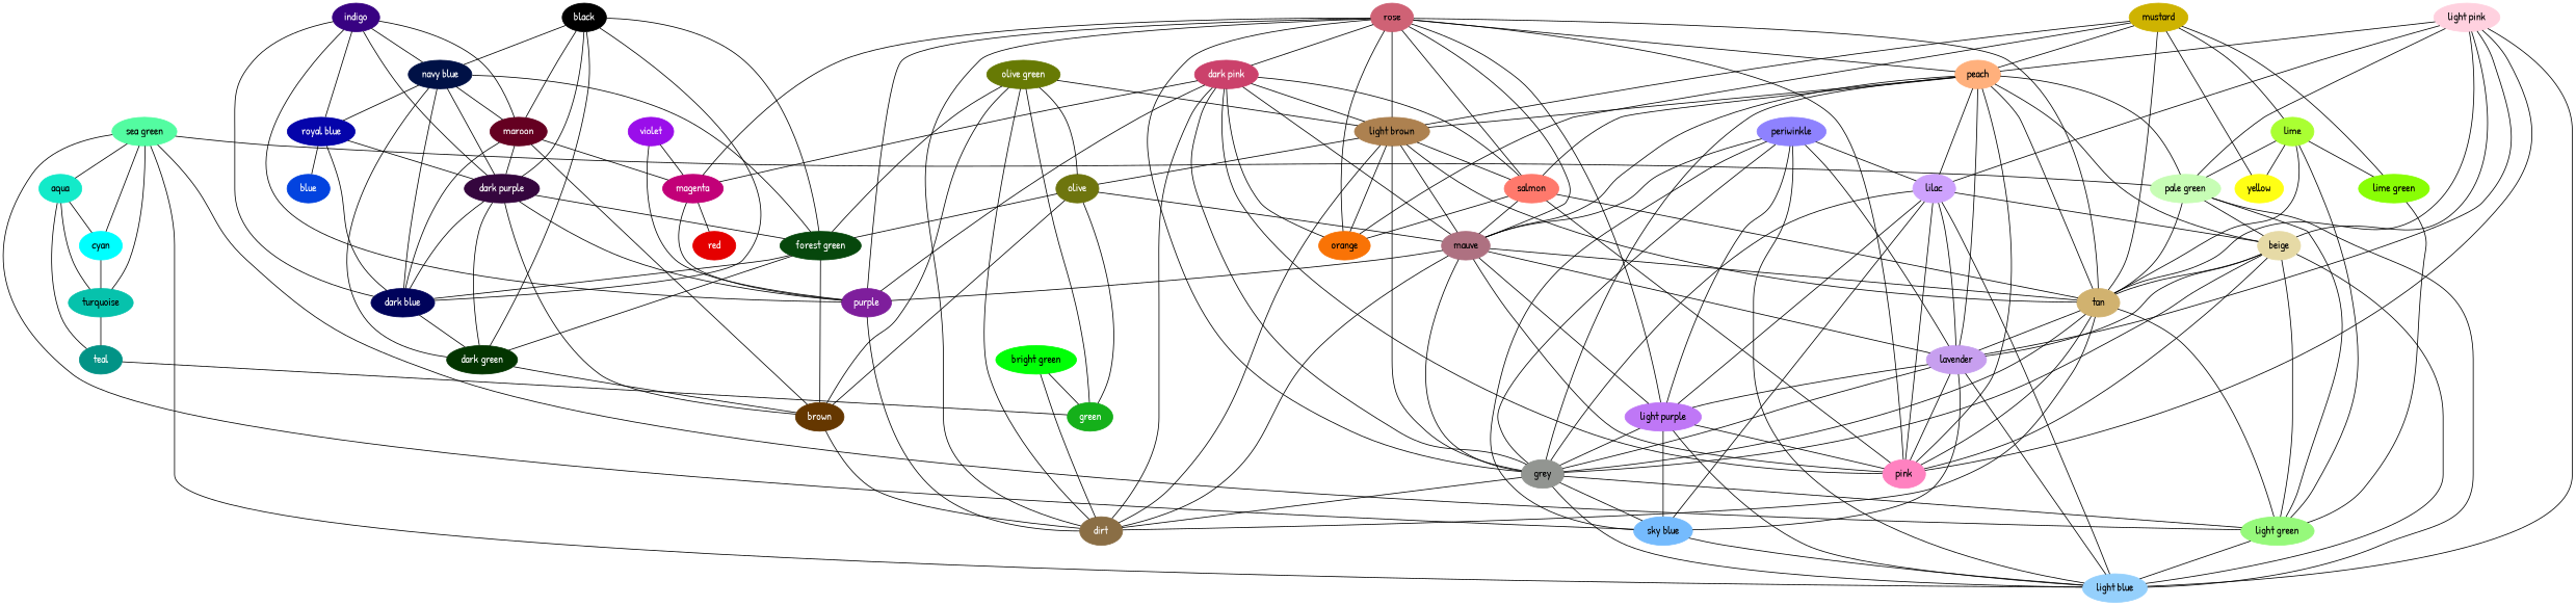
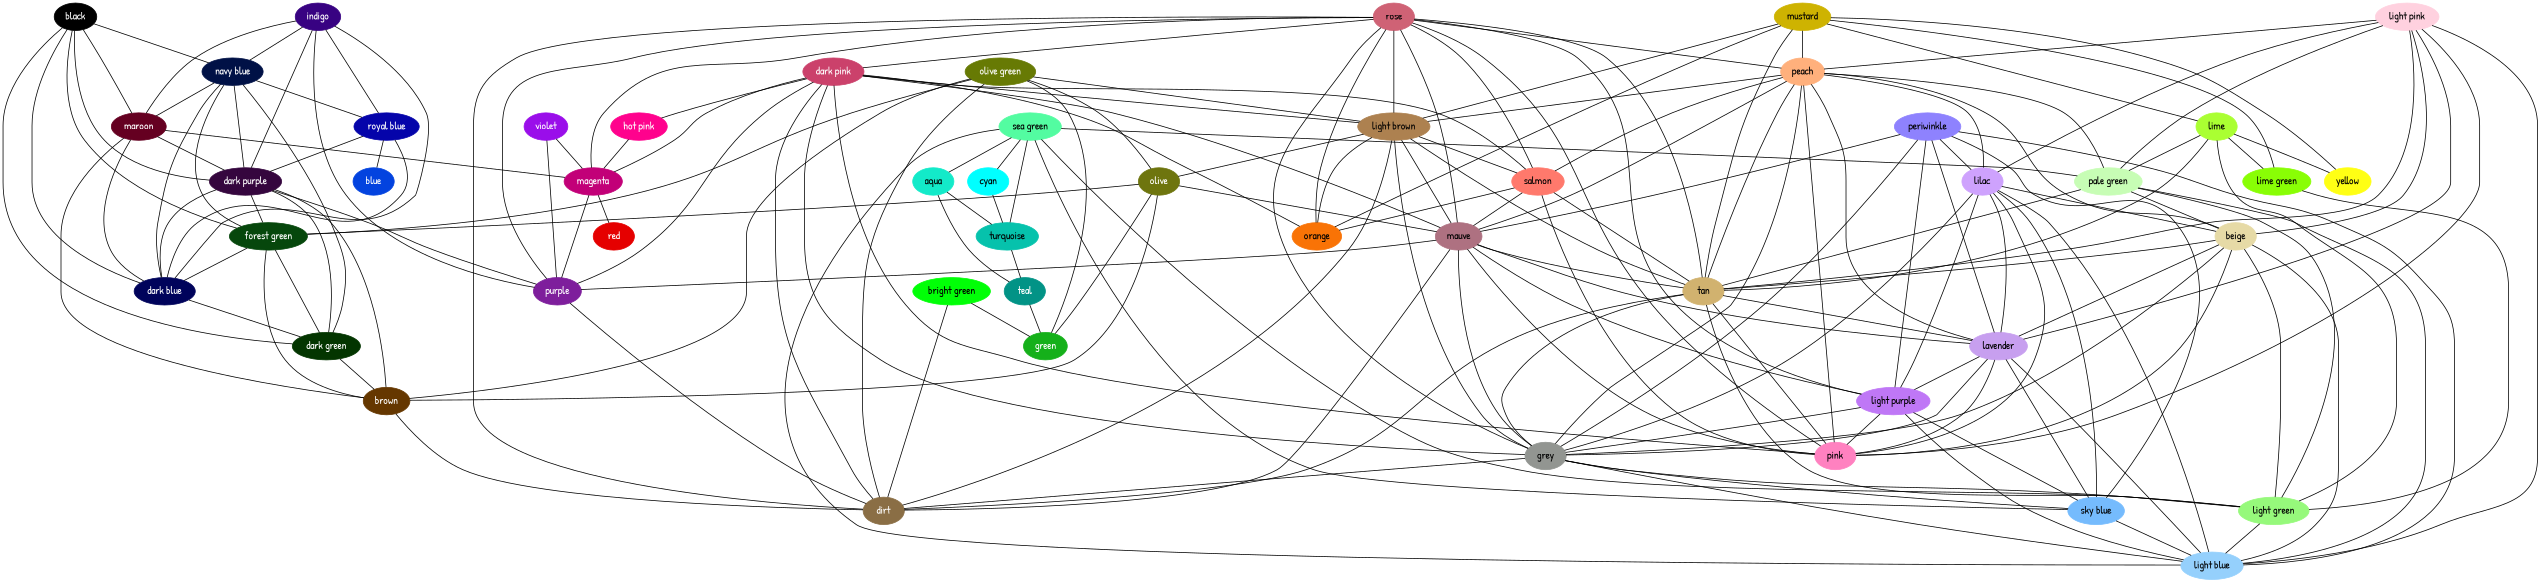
  graph {
    fontname="Patrick Hand"
    node [fontcolor="#000000" fontname="Patrick Hand" style="filled,rounded"]
    edge [fontname="Patrick Hand" weight=1.0000]
    rose [color="#cf6275"]
    "dark pink" [color="#cb416b" fontcolor="#FFFFFF"]
    peach [color="#ffb07c"]
    "light brown" [color="#ad8150"]
    salmon [color="#ff796c"]
    mauve [color="#ae7181"]
    tan [color="#d1b26f"]
    "light purple" [color="#bf77f6"]
    grey [color="#929591"]
    magenta [color="#c20078" fontcolor="#FFFFFF"]
    orange [color="#f97306"]
    pink [color="#ff81c0"]
    purple [color="#7e1e9c" fontcolor="#FFFFFF"]
    dirt [color="#8a6e45" fontcolor="#FFFFFF"]
+   "hot pink" [color="#ff028d" fontcolor="#FFFFFF"]
    "pale green" [color="#c7fdb5"]
    lilac [color="#cea2fd"]
    beige [color="#e6daa6"]
    lavender [color="#c79fef"]
    olive [color="#6e750e" fontcolor="#FFFFFF"]
    "light green" [color="#96f97b"]
    "light blue" [color="#95d0fc"]
    "sky blue" [color="#75bbfd"]
    red [color="#e50000" fontcolor="#FFFFFF"]
    "light pink" [color="#ffd1df"]
    mustard [color="#ceb301"]
    lime [color="#aaff32"]
    "lime green" [color="#89fe05"]
    yellow [color="#ffff14"]
    indigo [color="#380282" fontcolor="#FFFFFF"]
    "navy blue" [color="#001146" fontcolor="#FFFFFF"]
    "royal blue" [color="#0504aa" fontcolor="#FFFFFF"]
    maroon [color="#650021" fontcolor="#FFFFFF"]
    "dark purple" [color="#35063e" fontcolor="#FFFFFF"]
    "dark blue" [color="#00035b" fontcolor="#FFFFFF"]
    "forest green" [color="#06470c" fontcolor="#FFFFFF"]
    "dark green" [color="#033500" fontcolor="#FFFFFF"]
    blue [color="#0343df" fontcolor="#FFFFFF"]
    brown [color="#653700" fontcolor="#FFFFFF"]
    "sea green" [color="#53fca1"]
    aqua [color="#13eac9"]
    cyan [color="#00ffff"]
    turquoise [color="#06c2ac"]
    teal [color="#029386" fontcolor="#FFFFFF"]
    periwinkle [color="#8e82fe"]
    "olive green" [color="#677a04" fontcolor="#FFFFFF"]
    green [color="#15b01a" fontcolor="#FFFFFF"]
    black [color="#000000" fontcolor="#FFFFFF"]
    "bright green" [color="#01ff07"]
    violet [color="#9a0eea" fontcolor="#FFFFFF"]
    rose -- "dark pink"
    rose -- peach
    rose -- "light brown"
    rose -- salmon
    rose -- mauve
    rose -- tan
    rose -- "light purple"
    rose -- grey
    rose -- magenta
    rose -- orange
    rose -- pink
    rose -- purple
    rose -- dirt
    "dark pink" -- "light brown"
    "dark pink" -- salmon
    "dark pink" -- mauve
    "dark pink" -- grey
    "dark pink" -- magenta
    "dark pink" -- orange
    "dark pink" -- pink
    "dark pink" -- purple
    "dark pink" -- dirt
+   "dark pink" -- "hot pink"
    peach -- "light brown"
    peach -- salmon
    peach -- mauve
    peach -- tan
    peach -- grey
    peach -- pink
    peach -- "pale green"
    peach -- lilac
    peach -- beige
    peach -- lavender
    "light brown" -- salmon
    "light brown" -- mauve
    "light brown" -- tan
    "light brown" -- grey
    "light brown" -- orange
    "light brown" -- dirt
    "light brown" -- olive
    salmon -- mauve
    salmon -- tan
    salmon -- orange
    salmon -- pink
    mauve -- tan
    mauve -- "light purple"
    mauve -- grey
    mauve -- pink
    mauve -- purple
    mauve -- dirt
    mauve -- lavender
    tan -- grey
    tan -- pink
    tan -- dirt
    tan -- lavender
    tan -- "light green"
    "light purple" -- grey
    "light purple" -- pink
    "light purple" -- "light blue"
    "light purple" -- "sky blue"
    grey -- dirt
    grey -- "light green"
    grey -- "light blue"
    grey -- "sky blue"
    magenta -- purple
    magenta -- red
    purple -- dirt
+   "hot pink" -- magenta
    "pale green" -- tan
    "pale green" -- beige
    "pale green" -- "light green"
    "pale green" -- "light blue"
    lilac -- "light purple"
    lilac -- grey
    lilac -- pink
    lilac -- beige
    lilac -- lavender
    lilac -- "light blue"
    lilac -- "sky blue"
    beige -- tan
    beige -- grey
    beige -- pink
    beige -- lavender
    beige -- "light green"
    beige -- "light blue"
    lavender -- "light purple"
    lavender -- grey
    lavender -- pink
    lavender -- "light blue"
    lavender -- "sky blue"
    olive -- mauve
    olive -- "forest green"
    olive -- brown
    olive -- green
    "light green" -- "light blue"
    "sky blue" -- "light blue"
    "light pink" -- peach
    "light pink" -- tan
    "light pink" -- pink
    "light pink" -- "pale green"
    "light pink" -- lilac
    "light pink" -- beige
    "light pink" -- lavender
    "light pink" -- "light blue"
    mustard -- peach
    mustard -- "light brown"
    mustard -- tan
    mustard -- orange
    mustard -- lime
    mustard -- "lime green"
    mustard -- yellow
    lime -- tan
    lime -- "pale green"
    lime -- "light green"
    lime -- "lime green"
    lime -- yellow
    "lime green" -- "light green"
    indigo -- purple
    indigo -- "navy blue"
    indigo -- "royal blue"
    indigo -- maroon
    indigo -- "dark purple"
    indigo -- "dark blue"
    "navy blue" -- "royal blue"
    "navy blue" -- maroon
    "navy blue" -- "dark purple"
    "navy blue" -- "dark blue"
    "navy blue" -- "forest green"
    "navy blue" -- "dark green"
    "royal blue" -- "dark purple"
    "royal blue" -- "dark blue"
    "royal blue" -- blue
    maroon -- magenta
    maroon -- "dark purple"
    maroon -- "dark blue"
    maroon -- brown
    "dark purple" -- purple
    "dark purple" -- "dark blue"
    "dark purple" -- "forest green"
    "dark purple" -- "dark green"
    "dark purple" -- brown
    "dark blue" -- "dark green"
    "forest green" -- "dark blue"
    "forest green" -- "dark green"
    "forest green" -- brown
    "dark green" -- brown
    brown -- dirt
    "sea green" -- "pale green"
    "sea green" -- "light green"
    "sea green" -- "light blue"
    "sea green" -- "sky blue"
    "sea green" -- aqua
    "sea green" -- cyan
    "sea green" -- turquoise
-   aqua -- cyan
    aqua -- turquoise
    aqua -- teal
    cyan -- turquoise
    turquoise -- teal
    teal -- green
    periwinkle -- mauve
    periwinkle -- "light purple"
    periwinkle -- grey
    periwinkle -- lilac
    periwinkle -- lavender
    periwinkle -- "light blue"
    periwinkle -- "sky blue"
    "olive green" -- "light brown"
    "olive green" -- dirt
    "olive green" -- olive
    "olive green" -- "forest green"
    "olive green" -- brown
    "olive green" -- green
    black -- "navy blue"
    black -- maroon
    black -- "dark purple"
    black -- "dark blue"
    black -- "forest green"
    black -- "dark green"
    "bright green" -- dirt
    "bright green" -- green
    violet -- magenta
    violet -- purple
  }
